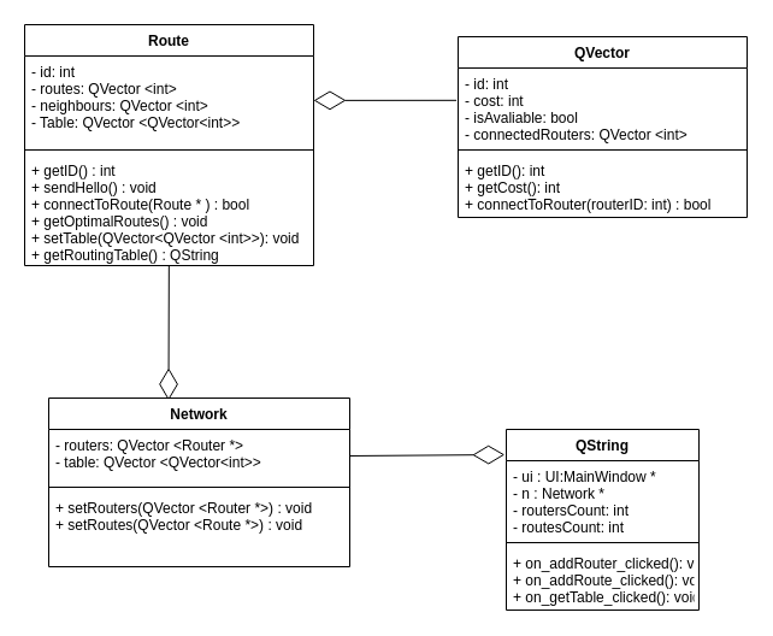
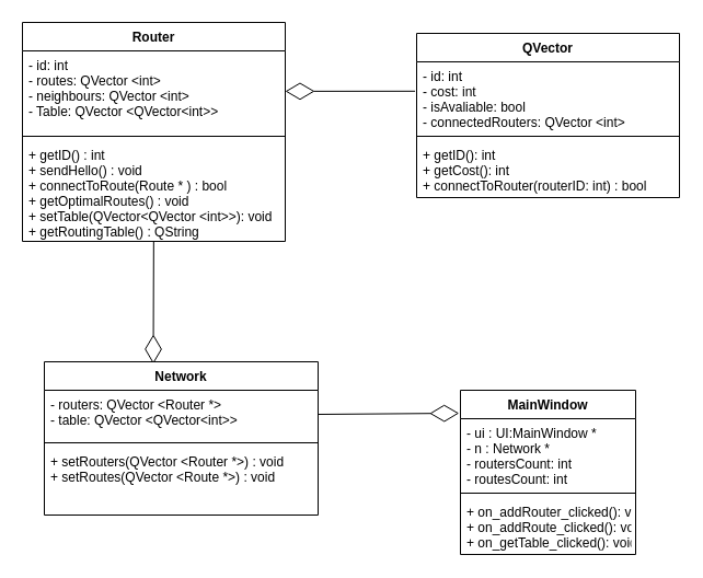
  <mxCell id="0" />
  <mxCell id="1" parent="0" />
- <mxCell id="2" value="Route" style="swimlane;fontStyle=1;align=center;verticalAlign=top;childLayout=stackLayout;horizontal=1;startSize=26;horizontalStack=0;resizeParent=1;resizeParentMax=0;resizeLast=0;collapsible=1;marginBottom=0;" vertex="1" parent="1"><mxGeometry x="20" y="20" width="240" height="200" as="geometry"><mxRectangle x="120" y="80" width="70" height="26" as="alternateBounds" /></mxGeometry></mxCell>
+ <mxCell id="2" value="Router" style="swimlane;fontStyle=1;align=center;verticalAlign=top;childLayout=stackLayout;horizontal=1;startSize=26;horizontalStack=0;resizeParent=1;resizeParentMax=0;resizeLast=0;collapsible=1;marginBottom=0;" vertex="1" parent="1"><mxGeometry x="20" y="20" width="240" height="200" as="geometry"><mxRectangle x="120" y="80" width="70" height="26" as="alternateBounds" /></mxGeometry></mxCell>
  <mxCell id="3" value="- id: int&#10;- routes: QVector &lt;int&gt;&#10;- neighbours: QVector &lt;int&gt;&#10;- Table: QVector &lt;QVector&lt;int&gt;&gt; &#10;" style="text;strokeColor=none;fillColor=none;align=left;verticalAlign=top;spacingLeft=4;spacingRight=4;overflow=hidden;rotatable=0;points=[[0,0.5],[1,0.5]];portConstraint=eastwest;" vertex="1" parent="2"><mxGeometry y="26" width="240" height="74" as="geometry" /></mxCell>
  <mxCell id="4" value="" style="line;strokeWidth=1;fillColor=none;align=left;verticalAlign=middle;spacingTop=-1;spacingLeft=3;spacingRight=3;rotatable=0;labelPosition=right;points=[];portConstraint=eastwest;" vertex="1" parent="2"><mxGeometry y="100" width="240" height="8" as="geometry" /></mxCell>
  <mxCell id="5" value="+ getID() : int&#10;+ sendHello() : void&#10;+ connectToRoute(Route * ) : bool&#10;+ getOptimalRoutes() : void&#10;+ setTable(QVector&lt;QVector &lt;int&gt;&gt;): void&#10;+ getRoutingTable() : QString&#10;" style="text;strokeColor=none;fillColor=none;align=left;verticalAlign=top;spacingLeft=4;spacingRight=4;overflow=hidden;rotatable=0;points=[[0,0.5],[1,0.5]];portConstraint=eastwest;" vertex="1" parent="2"><mxGeometry y="108" width="240" height="92" as="geometry" /></mxCell>
  <mxCell id="6" value="" style="endArrow=diamondThin;endFill=0;endSize=24;html=1;exitX=-0.006;exitY=0.419;exitDx=0;exitDy=0;exitPerimeter=0;" edge="1" parent="1" source="8" target="3"><mxGeometry width="160" relative="1" as="geometry"><mxPoint x="220" y="270" as="sourcePoint" /><mxPoint x="380" y="270" as="targetPoint" /></mxGeometry></mxCell>
  <mxCell id="7" value="QVector" style="swimlane;fontStyle=1;align=center;verticalAlign=top;childLayout=stackLayout;horizontal=1;startSize=26;horizontalStack=0;resizeParent=1;resizeParentMax=0;resizeLast=0;collapsible=1;marginBottom=0;" vertex="1" parent="1"><mxGeometry x="380" y="30" width="240" height="150" as="geometry" /></mxCell>
  <mxCell id="8" value="- id: int&#10;- cost: int&#10;- isAvaliable: bool&#10;- connectedRouters: QVector &lt;int&gt; " style="text;strokeColor=none;fillColor=none;align=left;verticalAlign=top;spacingLeft=4;spacingRight=4;overflow=hidden;rotatable=0;points=[[0,0.5],[1,0.5]];portConstraint=eastwest;" vertex="1" parent="7"><mxGeometry y="26" width="240" height="64" as="geometry" /></mxCell>
  <mxCell id="9" value="" style="line;strokeWidth=1;fillColor=none;align=left;verticalAlign=middle;spacingTop=-1;spacingLeft=3;spacingRight=3;rotatable=0;labelPosition=right;points=[];portConstraint=eastwest;" vertex="1" parent="7"><mxGeometry y="90" width="240" height="8" as="geometry" /></mxCell>
  <mxCell id="10" value="+ getID(): int&#10;+ getCost(): int&#10;+ connectToRouter(routerID: int) : bool&#10; " style="text;strokeColor=none;fillColor=none;align=left;verticalAlign=top;spacingLeft=4;spacingRight=4;overflow=hidden;rotatable=0;points=[[0,0.5],[1,0.5]];portConstraint=eastwest;" vertex="1" parent="7"><mxGeometry y="98" width="240" height="52" as="geometry" /></mxCell>
  <mxCell id="11" value="" style="endArrow=diamondThin;endFill=0;endSize=24;html=1;entryX=0.398;entryY=0.014;entryDx=0;entryDy=0;entryPerimeter=0;" edge="1" parent="1" source="5" target="12"><mxGeometry width="160" relative="1" as="geometry"><mxPoint x="380" y="289.996" as="sourcePoint" /><mxPoint x="261.44" y="290.087" as="targetPoint" /></mxGeometry></mxCell>
  <mxCell id="12" value="Network" style="swimlane;fontStyle=1;align=center;verticalAlign=top;childLayout=stackLayout;horizontal=1;startSize=26;horizontalStack=0;resizeParent=1;resizeParentMax=0;resizeLast=0;collapsible=1;marginBottom=0;" vertex="1" parent="1"><mxGeometry x="40" y="330" width="250" height="140" as="geometry" /></mxCell>
  <mxCell id="13" value="- routers: QVector &lt;Router *&gt;&#10;- table: QVector &lt;QVector&lt;int&gt;&gt;" style="text;strokeColor=none;fillColor=none;align=left;verticalAlign=top;spacingLeft=4;spacingRight=4;overflow=hidden;rotatable=0;points=[[0,0.5],[1,0.5]];portConstraint=eastwest;" vertex="1" parent="12"><mxGeometry y="26" width="250" height="44" as="geometry" /></mxCell>
  <mxCell id="14" value="" style="line;strokeWidth=1;fillColor=none;align=left;verticalAlign=middle;spacingTop=-1;spacingLeft=3;spacingRight=3;rotatable=0;labelPosition=right;points=[];portConstraint=eastwest;" vertex="1" parent="12"><mxGeometry y="70" width="250" height="8" as="geometry" /></mxCell>
  <mxCell id="15" value="+ setRouters(QVector &lt;Router *&gt;) : void&#10;+ setRoutes(QVector &lt;Route *&gt;) : void" style="text;strokeColor=none;fillColor=none;align=left;verticalAlign=top;spacingLeft=4;spacingRight=4;overflow=hidden;rotatable=0;points=[[0,0.5],[1,0.5]];portConstraint=eastwest;" vertex="1" parent="12"><mxGeometry y="78" width="250" height="62" as="geometry" /></mxCell>
  <mxCell id="16" value="" style="endArrow=diamondThin;endFill=0;endSize=24;html=1;exitX=1;exitY=0.5;exitDx=0;exitDy=0;entryX=-0.008;entryY=0.14;entryDx=0;entryDy=0;entryPerimeter=0;" edge="1" parent="1" source="13" target="17"><mxGeometry width="160" relative="1" as="geometry"><mxPoint x="400" y="320" as="sourcePoint" /><mxPoint x="400" y="378" as="targetPoint" /></mxGeometry></mxCell>
- <mxCell id="17" value="QString" style="swimlane;fontStyle=1;align=center;verticalAlign=top;childLayout=stackLayout;horizontal=1;startSize=26;horizontalStack=0;resizeParent=1;resizeParentMax=0;resizeLast=0;collapsible=1;marginBottom=0;" vertex="1" parent="1"><mxGeometry x="420" y="356" width="160" height="150" as="geometry" /></mxCell>
+ <mxCell id="17" value="MainWindow" style="swimlane;fontStyle=1;align=center;verticalAlign=top;childLayout=stackLayout;horizontal=1;startSize=26;horizontalStack=0;resizeParent=1;resizeParentMax=0;resizeLast=0;collapsible=1;marginBottom=0;" vertex="1" parent="1"><mxGeometry x="420" y="356" width="160" height="150" as="geometry" /></mxCell>
  <mxCell id="18" value="- ui : UI:MainWindow *&#10;- n : Network *&#10;- routersCount: int&#10;- routesCount: int&#10;" style="text;strokeColor=none;fillColor=none;align=left;verticalAlign=top;spacingLeft=4;spacingRight=4;overflow=hidden;rotatable=0;points=[[0,0.5],[1,0.5]];portConstraint=eastwest;" vertex="1" parent="17"><mxGeometry y="26" width="160" height="64" as="geometry" /></mxCell>
  <mxCell id="19" value="" style="line;strokeWidth=1;fillColor=none;align=left;verticalAlign=middle;spacingTop=-1;spacingLeft=3;spacingRight=3;rotatable=0;labelPosition=right;points=[];portConstraint=eastwest;" vertex="1" parent="17"><mxGeometry y="90" width="160" height="8" as="geometry" /></mxCell>
  <mxCell id="20" value="+ on_addRouter_clicked(): void&#10;+ on_addRoute_clicked(): void&#10;+ on_getTable_clicked(): void" style="text;strokeColor=none;fillColor=none;align=left;verticalAlign=top;spacingLeft=4;spacingRight=4;overflow=hidden;rotatable=0;points=[[0,0.5],[1,0.5]];portConstraint=eastwest;" vertex="1" parent="17"><mxGeometry y="98" width="160" height="52" as="geometry" /></mxCell>
